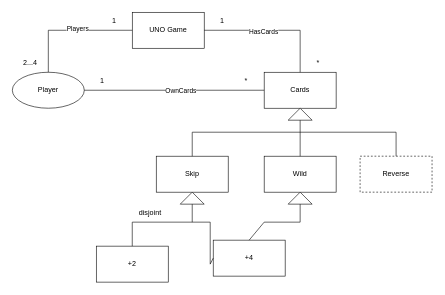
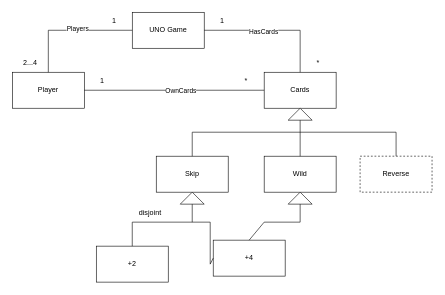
  <mxCell id="0" />
  <mxCell id="1" parent="0" />
- <mxCell id="2" value="Player" style="ellipse;whiteSpace=wrap;html=1;" vertex="1" parent="1"><mxGeometry x="20" y="120" width="120" height="60" as="geometry" /></mxCell>
+ <mxCell id="2" value="Player" style="rounded=0;whiteSpace=wrap;html=1;" vertex="1" parent="1"><mxGeometry x="20" y="120" width="120" height="60" as="geometry" /></mxCell>
  <mxCell id="3" value="UNO Game" style="rounded=0;whiteSpace=wrap;html=1;" vertex="1" parent="1"><mxGeometry x="220" y="20" width="120" height="60" as="geometry" /></mxCell>
  <mxCell id="4" value="Cards" style="rounded=0;whiteSpace=wrap;html=1;" vertex="1" parent="1"><mxGeometry x="440" y="120" width="120" height="60" as="geometry" /></mxCell>
  <mxCell id="5" value="Skip" style="rounded=0;whiteSpace=wrap;html=1;" vertex="1" parent="1"><mxGeometry x="260" y="260" width="120" height="60" as="geometry" /></mxCell>
  <mxCell id="6" value="Wild" style="rounded=0;whiteSpace=wrap;html=1;" vertex="1" parent="1"><mxGeometry x="440" y="260" width="120" height="60" as="geometry" /></mxCell>
  <mxCell id="7" value="Reverse" style="rounded=0;whiteSpace=wrap;html=1;dashed=1;" vertex="1" parent="1"><mxGeometry x="600" y="260" width="120" height="60" as="geometry" /></mxCell>
  <mxCell id="8" value="+2" style="rounded=0;whiteSpace=wrap;html=1;" vertex="1" parent="1"><mxGeometry x="160" y="410" width="120" height="60" as="geometry" /></mxCell>
  <mxCell id="9" value="+4" style="rounded=0;whiteSpace=wrap;html=1;" vertex="1" parent="1"><mxGeometry x="355" y="400" width="120" height="60" as="geometry" /></mxCell>
  <mxCell id="10" value="" style="endArrow=none;html=1;rounded=0;exitX=0.5;exitY=0;exitDx=0;exitDy=0;entryX=0;entryY=0.5;entryDx=0;entryDy=0;" edge="1" parent="1" source="2" target="3"><mxGeometry width="50" height="50" relative="1" as="geometry"><mxPoint x="370" y="280" as="sourcePoint" /><mxPoint x="420" y="230" as="targetPoint" /><Array as="points"><mxPoint x="80" y="50" /></Array></mxGeometry></mxCell>
  <mxCell id="11" value="Players" style="edgeLabel;html=1;align=center;verticalAlign=middle;resizable=0;points=[];" vertex="1" connectable="0" parent="10"><mxGeometry x="0.125" y="4" relative="1" as="geometry"><mxPoint as="offset" /></mxGeometry></mxCell>
  <mxCell id="12" value="" style="endArrow=none;html=1;rounded=0;entryX=1;entryY=0.5;entryDx=0;entryDy=0;exitX=0.5;exitY=0;exitDx=0;exitDy=0;" edge="1" parent="1" source="4" target="3"><mxGeometry width="50" height="50" relative="1" as="geometry"><mxPoint x="370" y="280" as="sourcePoint" /><mxPoint x="420" y="230" as="targetPoint" /><Array as="points"><mxPoint x="500" y="50" /></Array></mxGeometry></mxCell>
  <mxCell id="13" value="HasCards" style="edgeLabel;html=1;align=center;verticalAlign=middle;resizable=0;points=[];" vertex="1" connectable="0" parent="12"><mxGeometry x="0.152" y="2" relative="1" as="geometry"><mxPoint as="offset" /></mxGeometry></mxCell>
  <mxCell id="14" value="" style="endArrow=none;html=1;rounded=0;entryX=0;entryY=0.5;entryDx=0;entryDy=0;exitX=1;exitY=0.5;exitDx=0;exitDy=0;" edge="1" parent="1" source="2" target="4"><mxGeometry width="50" height="50" relative="1" as="geometry"><mxPoint x="130" y="200" as="sourcePoint" /><mxPoint x="180" y="150" as="targetPoint" /></mxGeometry></mxCell>
  <mxCell id="15" value="OwnCards" style="edgeLabel;html=1;align=center;verticalAlign=middle;resizable=0;points=[];" vertex="1" connectable="0" parent="14"><mxGeometry x="0.066" relative="1" as="geometry"><mxPoint as="offset" /></mxGeometry></mxCell>
  <mxCell id="16" value="" style="triangle;whiteSpace=wrap;html=1;rotation=-90;" vertex="1" parent="1"><mxGeometry x="490" y="170" width="20" height="40" as="geometry" /></mxCell>
  <mxCell id="17" value="" style="endArrow=none;html=1;rounded=0;exitX=0.5;exitY=0;exitDx=0;exitDy=0;entryX=0.5;entryY=0;entryDx=0;entryDy=0;" edge="1" parent="1" source="5" target="7"><mxGeometry width="50" height="50" relative="1" as="geometry"><mxPoint x="390" y="280" as="sourcePoint" /><mxPoint x="440" y="230" as="targetPoint" /><Array as="points"><mxPoint x="320" y="220" /><mxPoint x="660" y="220" /></Array></mxGeometry></mxCell>
  <mxCell id="18" value="" style="endArrow=none;html=1;rounded=0;entryX=0;entryY=0.5;entryDx=0;entryDy=0;exitX=0.5;exitY=0;exitDx=0;exitDy=0;" edge="1" parent="1" source="6" target="16"><mxGeometry width="50" height="50" relative="1" as="geometry"><mxPoint x="370" y="280" as="sourcePoint" /><mxPoint x="420" y="230" as="targetPoint" /></mxGeometry></mxCell>
  <mxCell id="19" value="" style="triangle;whiteSpace=wrap;html=1;rotation=-90;" vertex="1" parent="1"><mxGeometry x="490" y="310" width="20" height="40" as="geometry" /></mxCell>
  <mxCell id="20" value="" style="triangle;whiteSpace=wrap;html=1;rotation=-90;" vertex="1" parent="1"><mxGeometry x="310" y="310" width="20" height="40" as="geometry" /></mxCell>
  <mxCell id="21" value="" style="endArrow=none;html=1;rounded=0;entryX=0;entryY=0.5;entryDx=0;entryDy=0;exitX=0.5;exitY=0;exitDx=0;exitDy=0;" edge="1" parent="1" source="9" target="19"><mxGeometry width="50" height="50" relative="1" as="geometry"><mxPoint x="370" y="280" as="sourcePoint" /><mxPoint x="420" y="230" as="targetPoint" /><Array as="points"><mxPoint x="440" y="370" /><mxPoint x="500" y="370" /></Array></mxGeometry></mxCell>
  <mxCell id="22" value="" style="endArrow=none;html=1;rounded=0;exitX=0.5;exitY=0;exitDx=0;exitDy=0;entryX=0;entryY=0.5;entryDx=0;entryDy=0;" edge="1" parent="1" source="8" target="9"><mxGeometry width="50" height="50" relative="1" as="geometry"><mxPoint x="370" y="280" as="sourcePoint" /><mxPoint x="420" y="230" as="targetPoint" /><Array as="points"><mxPoint x="220" y="370" /><mxPoint x="350" y="370" /><mxPoint x="350" y="440" /></Array></mxGeometry></mxCell>
  <mxCell id="23" value="" style="endArrow=none;html=1;rounded=0;entryX=0;entryY=0.5;entryDx=0;entryDy=0;" edge="1" parent="1" target="20"><mxGeometry width="50" height="50" relative="1" as="geometry"><mxPoint x="320" y="370" as="sourcePoint" /><mxPoint x="390" y="350" as="targetPoint" /><Array as="points" /></mxGeometry></mxCell>
  <mxCell id="24" value="*" style="text;html=1;strokeColor=none;fillColor=none;align=center;verticalAlign=middle;whiteSpace=wrap;rounded=0;" vertex="1" parent="1"><mxGeometry x="500" y="90" width="60" height="30" as="geometry" /></mxCell>
  <mxCell id="25" value="*" style="text;html=1;strokeColor=none;fillColor=none;align=center;verticalAlign=middle;whiteSpace=wrap;rounded=0;" vertex="1" parent="1"><mxGeometry x="380" y="120" width="60" height="30" as="geometry" /></mxCell>
  <mxCell id="26" value="disjoint" style="text;html=1;strokeColor=none;fillColor=none;align=center;verticalAlign=middle;whiteSpace=wrap;rounded=0;" vertex="1" parent="1"><mxGeometry x="220" y="340" width="60" height="30" as="geometry" /></mxCell>
  <mxCell id="27" value="1" style="text;html=1;strokeColor=none;fillColor=none;align=center;verticalAlign=middle;whiteSpace=wrap;rounded=0;" vertex="1" parent="1"><mxGeometry x="340" y="20" width="60" height="30" as="geometry" /></mxCell>
  <mxCell id="28" value="1" style="text;html=1;strokeColor=none;fillColor=none;align=center;verticalAlign=middle;whiteSpace=wrap;rounded=0;" vertex="1" parent="1"><mxGeometry x="160" y="20" width="60" height="30" as="geometry" /></mxCell>
  <mxCell id="29" value="1" style="text;html=1;strokeColor=none;fillColor=none;align=center;verticalAlign=middle;whiteSpace=wrap;rounded=0;" vertex="1" parent="1"><mxGeometry x="140" y="120" width="60" height="30" as="geometry" /></mxCell>
  <mxCell id="30" value="2...4" style="text;html=1;strokeColor=none;fillColor=none;align=center;verticalAlign=middle;whiteSpace=wrap;rounded=0;" vertex="1" parent="1"><mxGeometry x="20" y="90" width="60" height="30" as="geometry" /></mxCell>
